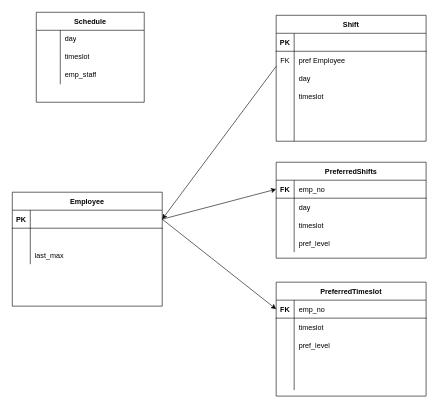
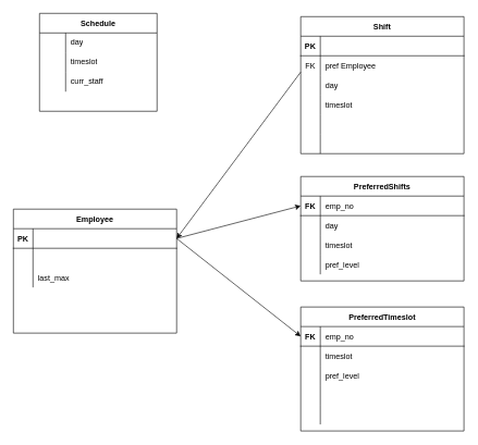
  <mxCell id="0" />
  <mxCell id="1" parent="0" />
  <mxCell id="2" value="PreferredShifts" style="shape=table;startSize=30;container=1;collapsible=1;childLayout=tableLayout;fixedRows=1;rowLines=0;fontStyle=1;align=center;resizeLast=1;" parent="1" vertex="1"><mxGeometry x="460" y="270" width="250" height="160" as="geometry" /></mxCell>
  <mxCell id="3" value="" style="shape=partialRectangle;collapsible=0;dropTarget=0;pointerEvents=0;fillColor=none;points=[[0,0.5],[1,0.5]];portConstraint=eastwest;top=0;left=0;right=0;bottom=1;" parent="2" vertex="1"><mxGeometry y="30" width="250" height="30" as="geometry" /></mxCell>
  <mxCell id="4" value="FK" style="shape=partialRectangle;overflow=hidden;connectable=0;fillColor=none;top=0;left=0;bottom=0;right=0;fontStyle=1;" parent="3" vertex="1"><mxGeometry width="30" height="30" as="geometry"><mxRectangle width="30" height="30" as="alternateBounds" /></mxGeometry></mxCell>
  <mxCell id="5" value="emp_no" style="shape=partialRectangle;overflow=hidden;connectable=0;fillColor=none;top=0;left=0;bottom=0;right=0;align=left;spacingLeft=6;fontStyle=0;" parent="3" vertex="1"><mxGeometry x="30" width="220" height="30" as="geometry"><mxRectangle width="220" height="30" as="alternateBounds" /></mxGeometry></mxCell>
  <mxCell id="6" value="" style="shape=partialRectangle;collapsible=0;dropTarget=0;pointerEvents=0;fillColor=none;points=[[0,0.5],[1,0.5]];portConstraint=eastwest;top=0;left=0;right=0;bottom=0;" parent="2" vertex="1"><mxGeometry y="60" width="250" height="30" as="geometry" /></mxCell>
  <mxCell id="7" value="" style="shape=partialRectangle;overflow=hidden;connectable=0;fillColor=none;top=0;left=0;bottom=0;right=0;" parent="6" vertex="1"><mxGeometry width="30" height="30" as="geometry"><mxRectangle width="30" height="30" as="alternateBounds" /></mxGeometry></mxCell>
  <mxCell id="8" value="day" style="shape=partialRectangle;overflow=hidden;connectable=0;fillColor=none;top=0;left=0;bottom=0;right=0;align=left;spacingLeft=6;" parent="6" vertex="1"><mxGeometry x="30" width="220" height="30" as="geometry"><mxRectangle width="220" height="30" as="alternateBounds" /></mxGeometry></mxCell>
  <mxCell id="9" style="shape=partialRectangle;collapsible=0;dropTarget=0;pointerEvents=0;fillColor=none;points=[[0,0.5],[1,0.5]];portConstraint=eastwest;top=0;left=0;right=0;bottom=0;" vertex="1" parent="2"><mxGeometry y="90" width="250" height="30" as="geometry" /></mxCell>
  <mxCell id="10" style="shape=partialRectangle;overflow=hidden;connectable=0;fillColor=none;top=0;left=0;bottom=0;right=0;" vertex="1" parent="9"><mxGeometry width="30" height="30" as="geometry"><mxRectangle width="30" height="30" as="alternateBounds" /></mxGeometry></mxCell>
  <mxCell id="11" value="timeslot" style="shape=partialRectangle;overflow=hidden;connectable=0;fillColor=none;top=0;left=0;bottom=0;right=0;align=left;spacingLeft=6;" vertex="1" parent="9"><mxGeometry x="30" width="220" height="30" as="geometry"><mxRectangle width="220" height="30" as="alternateBounds" /></mxGeometry></mxCell>
  <mxCell id="12" style="shape=partialRectangle;collapsible=0;dropTarget=0;pointerEvents=0;fillColor=none;points=[[0,0.5],[1,0.5]];portConstraint=eastwest;top=0;left=0;right=0;bottom=0;" vertex="1" parent="2"><mxGeometry y="120" width="250" height="30" as="geometry" /></mxCell>
  <mxCell id="13" style="shape=partialRectangle;overflow=hidden;connectable=0;fillColor=none;top=0;left=0;bottom=0;right=0;" vertex="1" parent="12"><mxGeometry width="30" height="30" as="geometry"><mxRectangle width="30" height="30" as="alternateBounds" /></mxGeometry></mxCell>
  <mxCell id="14" value="pref_level" style="shape=partialRectangle;overflow=hidden;connectable=0;fillColor=none;top=0;left=0;bottom=0;right=0;align=left;spacingLeft=6;" vertex="1" parent="12"><mxGeometry x="30" width="220" height="30" as="geometry"><mxRectangle width="220" height="30" as="alternateBounds" /></mxGeometry></mxCell>
  <mxCell id="15" value="Shift" style="shape=table;startSize=30;container=1;collapsible=1;childLayout=tableLayout;fixedRows=1;rowLines=0;fontStyle=1;align=center;resizeLast=1;" parent="1" vertex="1"><mxGeometry x="460" y="25" width="250" height="210" as="geometry" /></mxCell>
  <mxCell id="16" value="" style="shape=partialRectangle;collapsible=0;dropTarget=0;pointerEvents=0;fillColor=none;points=[[0,0.5],[1,0.5]];portConstraint=eastwest;top=0;left=0;right=0;bottom=1;" parent="15" vertex="1"><mxGeometry y="30" width="250" height="30" as="geometry" /></mxCell>
  <mxCell id="17" value="PK" style="shape=partialRectangle;overflow=hidden;connectable=0;fillColor=none;top=0;left=0;bottom=0;right=0;fontStyle=1;" parent="16" vertex="1"><mxGeometry width="30" height="30" as="geometry"><mxRectangle width="30" height="30" as="alternateBounds" /></mxGeometry></mxCell>
  <mxCell id="18" value="" style="shape=partialRectangle;collapsible=0;dropTarget=0;pointerEvents=0;fillColor=none;points=[[0,0.5],[1,0.5]];portConstraint=eastwest;top=0;left=0;right=0;bottom=0;" parent="15" vertex="1"><mxGeometry y="60" width="250" height="30" as="geometry" /></mxCell>
  <mxCell id="19" value="FK" style="shape=partialRectangle;overflow=hidden;connectable=0;fillColor=none;top=0;left=0;bottom=0;right=0;" parent="18" vertex="1"><mxGeometry width="30" height="30" as="geometry"><mxRectangle width="30" height="30" as="alternateBounds" /></mxGeometry></mxCell>
  <mxCell id="20" value="pref Employee" style="shape=partialRectangle;overflow=hidden;connectable=0;fillColor=none;top=0;left=0;bottom=0;right=0;align=left;spacingLeft=6;" parent="18" vertex="1"><mxGeometry x="30" width="220" height="30" as="geometry"><mxRectangle width="220" height="30" as="alternateBounds" /></mxGeometry></mxCell>
  <mxCell id="21" style="shape=partialRectangle;collapsible=0;dropTarget=0;pointerEvents=0;fillColor=none;points=[[0,0.5],[1,0.5]];portConstraint=eastwest;top=0;left=0;right=0;bottom=0;" parent="15" vertex="1"><mxGeometry y="90" width="250" height="30" as="geometry" /></mxCell>
  <mxCell id="22" style="shape=partialRectangle;overflow=hidden;connectable=0;fillColor=none;top=0;left=0;bottom=0;right=0;" parent="21" vertex="1"><mxGeometry width="30" height="30" as="geometry"><mxRectangle width="30" height="30" as="alternateBounds" /></mxGeometry></mxCell>
  <mxCell id="23" value="day" style="shape=partialRectangle;overflow=hidden;connectable=0;fillColor=none;top=0;left=0;bottom=0;right=0;align=left;spacingLeft=6;" parent="21" vertex="1"><mxGeometry x="30" width="220" height="30" as="geometry"><mxRectangle width="220" height="30" as="alternateBounds" /></mxGeometry></mxCell>
  <mxCell id="24" style="shape=partialRectangle;collapsible=0;dropTarget=0;pointerEvents=0;fillColor=none;points=[[0,0.5],[1,0.5]];portConstraint=eastwest;top=0;left=0;right=0;bottom=0;" parent="15" vertex="1"><mxGeometry y="120" width="250" height="30" as="geometry" /></mxCell>
  <mxCell id="25" style="shape=partialRectangle;overflow=hidden;connectable=0;fillColor=none;top=0;left=0;bottom=0;right=0;" parent="24" vertex="1"><mxGeometry width="30" height="30" as="geometry"><mxRectangle width="30" height="30" as="alternateBounds" /></mxGeometry></mxCell>
  <mxCell id="26" value="timeslot" style="shape=partialRectangle;overflow=hidden;connectable=0;fillColor=none;top=0;left=0;bottom=0;right=0;align=left;spacingLeft=6;" parent="24" vertex="1"><mxGeometry x="30" width="220" height="30" as="geometry"><mxRectangle width="220" height="30" as="alternateBounds" /></mxGeometry></mxCell>
  <mxCell id="27" style="shape=partialRectangle;collapsible=0;dropTarget=0;pointerEvents=0;fillColor=none;points=[[0,0.5],[1,0.5]];portConstraint=eastwest;top=0;left=0;right=0;bottom=0;" parent="15" vertex="1"><mxGeometry y="150" width="250" height="30" as="geometry" /></mxCell>
  <mxCell id="28" value="" style="shape=partialRectangle;overflow=hidden;connectable=0;fillColor=none;top=0;left=0;bottom=0;right=0;" parent="27" vertex="1"><mxGeometry width="30" height="30" as="geometry"><mxRectangle width="30" height="30" as="alternateBounds" /></mxGeometry></mxCell>
  <mxCell id="29" value="" style="shape=partialRectangle;overflow=hidden;connectable=0;fillColor=none;top=0;left=0;bottom=0;right=0;align=left;spacingLeft=6;" parent="27" vertex="1"><mxGeometry x="30" width="220" height="30" as="geometry"><mxRectangle width="220" height="30" as="alternateBounds" /></mxGeometry></mxCell>
  <mxCell id="30" style="shape=partialRectangle;collapsible=0;dropTarget=0;pointerEvents=0;fillColor=none;points=[[0,0.5],[1,0.5]];portConstraint=eastwest;top=0;left=0;right=0;bottom=0;" parent="15" vertex="1"><mxGeometry y="180" width="250" height="30" as="geometry" /></mxCell>
  <mxCell id="31" value="" style="shape=partialRectangle;overflow=hidden;connectable=0;fillColor=none;top=0;left=0;bottom=0;right=0;" parent="30" vertex="1"><mxGeometry width="30" height="30" as="geometry"><mxRectangle width="30" height="30" as="alternateBounds" /></mxGeometry></mxCell>
  <mxCell id="32" value="" style="shape=partialRectangle;overflow=hidden;connectable=0;fillColor=none;top=0;left=0;bottom=0;right=0;align=left;spacingLeft=6;" parent="30" vertex="1"><mxGeometry x="30" width="220" height="30" as="geometry"><mxRectangle width="220" height="30" as="alternateBounds" /></mxGeometry></mxCell>
  <mxCell id="33" value="Employee" style="shape=table;startSize=30;container=1;collapsible=1;childLayout=tableLayout;fixedRows=1;rowLines=0;fontStyle=1;align=center;resizeLast=1;" parent="1" vertex="1"><mxGeometry x="20" y="320" width="250" height="190" as="geometry" /></mxCell>
  <mxCell id="34" value="" style="shape=partialRectangle;collapsible=0;dropTarget=0;pointerEvents=0;fillColor=none;points=[[0,0.5],[1,0.5]];portConstraint=eastwest;top=0;left=0;right=0;bottom=1;" parent="33" vertex="1"><mxGeometry y="30" width="250" height="30" as="geometry" /></mxCell>
  <mxCell id="35" value="PK" style="shape=partialRectangle;overflow=hidden;connectable=0;fillColor=none;top=0;left=0;bottom=0;right=0;fontStyle=1;" parent="34" vertex="1"><mxGeometry width="30" height="30" as="geometry"><mxRectangle width="30" height="30" as="alternateBounds" /></mxGeometry></mxCell>
  <mxCell id="36" value="" style="shape=partialRectangle;collapsible=0;dropTarget=0;pointerEvents=0;fillColor=none;points=[[0,0.5],[1,0.5]];portConstraint=eastwest;top=0;left=0;right=0;bottom=0;" parent="33" vertex="1"><mxGeometry y="60" width="250" height="30" as="geometry" /></mxCell>
  <mxCell id="37" value="" style="shape=partialRectangle;overflow=hidden;connectable=0;fillColor=none;top=0;left=0;bottom=0;right=0;" parent="36" vertex="1"><mxGeometry width="30" height="30" as="geometry"><mxRectangle width="30" height="30" as="alternateBounds" /></mxGeometry></mxCell>
  <mxCell id="38" style="shape=partialRectangle;collapsible=0;dropTarget=0;pointerEvents=0;fillColor=none;points=[[0,0.5],[1,0.5]];portConstraint=eastwest;top=0;left=0;right=0;bottom=0;" parent="33" vertex="1"><mxGeometry y="90" width="250" height="30" as="geometry" /></mxCell>
  <mxCell id="39" style="shape=partialRectangle;overflow=hidden;connectable=0;fillColor=none;top=0;left=0;bottom=0;right=0;" parent="38" vertex="1"><mxGeometry width="30" height="30" as="geometry"><mxRectangle width="30" height="30" as="alternateBounds" /></mxGeometry></mxCell>
  <mxCell id="40" value="last_max" style="shape=partialRectangle;overflow=hidden;connectable=0;fillColor=none;top=0;left=0;bottom=0;right=0;align=left;spacingLeft=6;" parent="38" vertex="1"><mxGeometry x="30" width="220" height="30" as="geometry"><mxRectangle width="220" height="30" as="alternateBounds" /></mxGeometry></mxCell>
  <mxCell id="41" style="shape=partialRectangle;collapsible=0;dropTarget=0;pointerEvents=0;fillColor=none;points=[[0,0.5],[1,0.5]];portConstraint=eastwest;top=0;left=0;right=0;bottom=0;" parent="33" vertex="1"><mxGeometry y="120" width="250" height="30" as="geometry" /></mxCell>
  <mxCell id="42" style="shape=partialRectangle;overflow=hidden;connectable=0;fillColor=none;top=0;left=0;bottom=0;right=0;" parent="41" vertex="1"><mxGeometry width="30" height="30" as="geometry"><mxRectangle width="30" height="30" as="alternateBounds" /></mxGeometry></mxCell>
  <mxCell id="43" style="shape=partialRectangle;collapsible=0;dropTarget=0;pointerEvents=0;fillColor=none;points=[[0,0.5],[1,0.5]];portConstraint=eastwest;top=0;left=0;right=0;bottom=0;" parent="33" vertex="1"><mxGeometry y="150" width="250" height="30" as="geometry" /></mxCell>
  <mxCell id="44" style="shape=partialRectangle;overflow=hidden;connectable=0;fillColor=none;top=0;left=0;bottom=0;right=0;" parent="43" vertex="1"><mxGeometry width="30" height="30" as="geometry"><mxRectangle width="30" height="30" as="alternateBounds" /></mxGeometry></mxCell>
  <mxCell id="45" value="Schedule" style="shape=table;startSize=30;container=1;collapsible=0;childLayout=tableLayout;fixedRows=1;rowLines=0;fontStyle=1;" vertex="1" parent="1"><mxGeometry x="60" y="20" width="180" height="150" as="geometry" /></mxCell>
  <mxCell id="46" value="" style="shape=tableRow;horizontal=0;startSize=0;swimlaneHead=0;swimlaneBody=0;top=0;left=0;bottom=0;right=0;collapsible=0;dropTarget=0;fillColor=none;points=[[0,0.5],[1,0.5]];portConstraint=eastwest;" vertex="1" parent="45"><mxGeometry y="30" width="180" height="30" as="geometry" /></mxCell>
  <mxCell id="47" value="" style="shape=partialRectangle;html=1;whiteSpace=wrap;connectable=0;fillColor=none;top=0;left=0;bottom=0;right=0;overflow=hidden;pointerEvents=1;" vertex="1" parent="46"><mxGeometry width="40" height="30" as="geometry"><mxRectangle width="40" height="30" as="alternateBounds" /></mxGeometry></mxCell>
  <mxCell id="48" value="day" style="shape=partialRectangle;html=1;whiteSpace=wrap;connectable=0;fillColor=none;top=0;left=0;bottom=0;right=0;align=left;spacingLeft=6;overflow=hidden;" vertex="1" parent="46"><mxGeometry x="40" width="140" height="30" as="geometry"><mxRectangle width="140" height="30" as="alternateBounds" /></mxGeometry></mxCell>
  <mxCell id="49" value="" style="shape=tableRow;horizontal=0;startSize=0;swimlaneHead=0;swimlaneBody=0;top=0;left=0;bottom=0;right=0;collapsible=0;dropTarget=0;fillColor=none;points=[[0,0.5],[1,0.5]];portConstraint=eastwest;" vertex="1" parent="45"><mxGeometry y="60" width="180" height="30" as="geometry" /></mxCell>
  <mxCell id="50" value="" style="shape=partialRectangle;html=1;whiteSpace=wrap;connectable=0;fillColor=none;top=0;left=0;bottom=0;right=0;overflow=hidden;" vertex="1" parent="49"><mxGeometry width="40" height="30" as="geometry"><mxRectangle width="40" height="30" as="alternateBounds" /></mxGeometry></mxCell>
  <mxCell id="51" value="timeslot" style="shape=partialRectangle;html=1;whiteSpace=wrap;connectable=0;fillColor=none;top=0;left=0;bottom=0;right=0;align=left;spacingLeft=6;overflow=hidden;" vertex="1" parent="49"><mxGeometry x="40" width="140" height="30" as="geometry"><mxRectangle width="140" height="30" as="alternateBounds" /></mxGeometry></mxCell>
  <mxCell id="52" value="" style="shape=tableRow;horizontal=0;startSize=0;swimlaneHead=0;swimlaneBody=0;top=0;left=0;bottom=0;right=0;collapsible=0;dropTarget=0;fillColor=none;points=[[0,0.5],[1,0.5]];portConstraint=eastwest;" vertex="1" parent="45"><mxGeometry y="90" width="180" height="30" as="geometry" /></mxCell>
  <mxCell id="53" value="" style="shape=partialRectangle;html=1;whiteSpace=wrap;connectable=0;fillColor=none;top=0;left=0;bottom=0;right=0;overflow=hidden;" vertex="1" parent="52"><mxGeometry width="40" height="30" as="geometry"><mxRectangle width="40" height="30" as="alternateBounds" /></mxGeometry></mxCell>
- <mxCell id="54" value="emp_staff" style="shape=partialRectangle;html=1;whiteSpace=wrap;connectable=0;fillColor=none;top=0;left=0;bottom=0;right=0;align=left;spacingLeft=6;overflow=hidden;" vertex="1" parent="52"><mxGeometry x="40" width="140" height="30" as="geometry"><mxRectangle width="140" height="30" as="alternateBounds" /></mxGeometry></mxCell>
+ <mxCell id="54" value="curr_staff" style="shape=partialRectangle;html=1;whiteSpace=wrap;connectable=0;fillColor=none;top=0;left=0;bottom=0;right=0;align=left;spacingLeft=6;overflow=hidden;" vertex="1" parent="52"><mxGeometry x="40" width="140" height="30" as="geometry"><mxRectangle width="140" height="30" as="alternateBounds" /></mxGeometry></mxCell>
  <mxCell id="55" value="PreferredTimeslot" style="shape=table;startSize=30;container=1;collapsible=1;childLayout=tableLayout;fixedRows=1;rowLines=0;fontStyle=1;align=center;resizeLast=1;" vertex="1" parent="1"><mxGeometry x="460" y="470" width="250" height="190" as="geometry" /></mxCell>
  <mxCell id="56" value="" style="shape=partialRectangle;collapsible=0;dropTarget=0;pointerEvents=0;fillColor=none;points=[[0,0.5],[1,0.5]];portConstraint=eastwest;top=0;left=0;right=0;bottom=1;" vertex="1" parent="55"><mxGeometry y="30" width="250" height="30" as="geometry" /></mxCell>
  <mxCell id="57" value="FK" style="shape=partialRectangle;overflow=hidden;connectable=0;fillColor=none;top=0;left=0;bottom=0;right=0;fontStyle=1;" vertex="1" parent="56"><mxGeometry width="30" height="30" as="geometry"><mxRectangle width="30" height="30" as="alternateBounds" /></mxGeometry></mxCell>
  <mxCell id="58" value="emp_no" style="shape=partialRectangle;overflow=hidden;connectable=0;fillColor=none;top=0;left=0;bottom=0;right=0;align=left;spacingLeft=6;fontStyle=0;" vertex="1" parent="56"><mxGeometry x="30" width="220" height="30" as="geometry"><mxRectangle width="220" height="30" as="alternateBounds" /></mxGeometry></mxCell>
  <mxCell id="59" value="" style="shape=partialRectangle;collapsible=0;dropTarget=0;pointerEvents=0;fillColor=none;points=[[0,0.5],[1,0.5]];portConstraint=eastwest;top=0;left=0;right=0;bottom=0;" vertex="1" parent="55"><mxGeometry y="60" width="250" height="30" as="geometry" /></mxCell>
  <mxCell id="60" value="" style="shape=partialRectangle;overflow=hidden;connectable=0;fillColor=none;top=0;left=0;bottom=0;right=0;" vertex="1" parent="59"><mxGeometry width="30" height="30" as="geometry"><mxRectangle width="30" height="30" as="alternateBounds" /></mxGeometry></mxCell>
  <mxCell id="61" value="timeslot" style="shape=partialRectangle;overflow=hidden;connectable=0;fillColor=none;top=0;left=0;bottom=0;right=0;align=left;spacingLeft=6;" vertex="1" parent="59"><mxGeometry x="30" width="220" height="30" as="geometry"><mxRectangle width="220" height="30" as="alternateBounds" /></mxGeometry></mxCell>
  <mxCell id="62" style="shape=partialRectangle;collapsible=0;dropTarget=0;pointerEvents=0;fillColor=none;points=[[0,0.5],[1,0.5]];portConstraint=eastwest;top=0;left=0;right=0;bottom=0;" vertex="1" parent="55"><mxGeometry y="90" width="250" height="30" as="geometry" /></mxCell>
  <mxCell id="63" style="shape=partialRectangle;overflow=hidden;connectable=0;fillColor=none;top=0;left=0;bottom=0;right=0;" vertex="1" parent="62"><mxGeometry width="30" height="30" as="geometry"><mxRectangle width="30" height="30" as="alternateBounds" /></mxGeometry></mxCell>
  <mxCell id="64" value="pref_level" style="shape=partialRectangle;overflow=hidden;connectable=0;fillColor=none;top=0;left=0;bottom=0;right=0;align=left;spacingLeft=6;" vertex="1" parent="62"><mxGeometry x="30" width="220" height="30" as="geometry"><mxRectangle width="220" height="30" as="alternateBounds" /></mxGeometry></mxCell>
  <mxCell id="65" style="shape=partialRectangle;collapsible=0;dropTarget=0;pointerEvents=0;fillColor=none;points=[[0,0.5],[1,0.5]];portConstraint=eastwest;top=0;left=0;right=0;bottom=0;" vertex="1" parent="55"><mxGeometry y="120" width="250" height="30" as="geometry" /></mxCell>
  <mxCell id="66" style="shape=partialRectangle;overflow=hidden;connectable=0;fillColor=none;top=0;left=0;bottom=0;right=0;" vertex="1" parent="65"><mxGeometry width="30" height="30" as="geometry"><mxRectangle width="30" height="30" as="alternateBounds" /></mxGeometry></mxCell>
  <mxCell id="67" value="" style="shape=partialRectangle;overflow=hidden;connectable=0;fillColor=none;top=0;left=0;bottom=0;right=0;align=left;spacingLeft=6;" vertex="1" parent="65"><mxGeometry x="30" width="220" height="30" as="geometry"><mxRectangle width="220" height="30" as="alternateBounds" /></mxGeometry></mxCell>
  <mxCell id="68" style="shape=partialRectangle;collapsible=0;dropTarget=0;pointerEvents=0;fillColor=none;points=[[0,0.5],[1,0.5]];portConstraint=eastwest;top=0;left=0;right=0;bottom=0;" vertex="1" parent="55"><mxGeometry y="150" width="250" height="30" as="geometry" /></mxCell>
  <mxCell id="69" style="shape=partialRectangle;overflow=hidden;connectable=0;fillColor=none;top=0;left=0;bottom=0;right=0;" vertex="1" parent="68"><mxGeometry width="30" height="30" as="geometry"><mxRectangle width="30" height="30" as="alternateBounds" /></mxGeometry></mxCell>
  <mxCell id="70" value="" style="shape=partialRectangle;overflow=hidden;connectable=0;fillColor=none;top=0;left=0;bottom=0;right=0;align=left;spacingLeft=6;" vertex="1" parent="68"><mxGeometry x="30" width="220" height="30" as="geometry"><mxRectangle width="220" height="30" as="alternateBounds" /></mxGeometry></mxCell>
  <mxCell id="71" style="edgeStyle=none;rounded=0;orthogonalLoop=1;jettySize=auto;html=1;entryX=1;entryY=0.5;entryDx=0;entryDy=0;endArrow=classic;endFill=1;" edge="1" parent="1" target="34"><mxGeometry relative="1" as="geometry"><mxPoint x="460" y="110" as="sourcePoint" /></mxGeometry></mxCell>
  <mxCell id="72" style="rounded=0;orthogonalLoop=1;jettySize=auto;html=1;exitX=1;exitY=0.5;exitDx=0;exitDy=0;entryX=0;entryY=0.5;entryDx=0;entryDy=0;endArrow=classic;endFill=1;" edge="1" parent="1" source="34" target="3"><mxGeometry relative="1" as="geometry" /></mxCell>
  <mxCell id="73" style="edgeStyle=none;rounded=0;orthogonalLoop=1;jettySize=auto;html=1;exitX=1;exitY=0.5;exitDx=0;exitDy=0;entryX=0;entryY=0.5;entryDx=0;entryDy=0;endArrow=classic;endFill=1;" edge="1" parent="1" source="34" target="56"><mxGeometry relative="1" as="geometry" /></mxCell>
